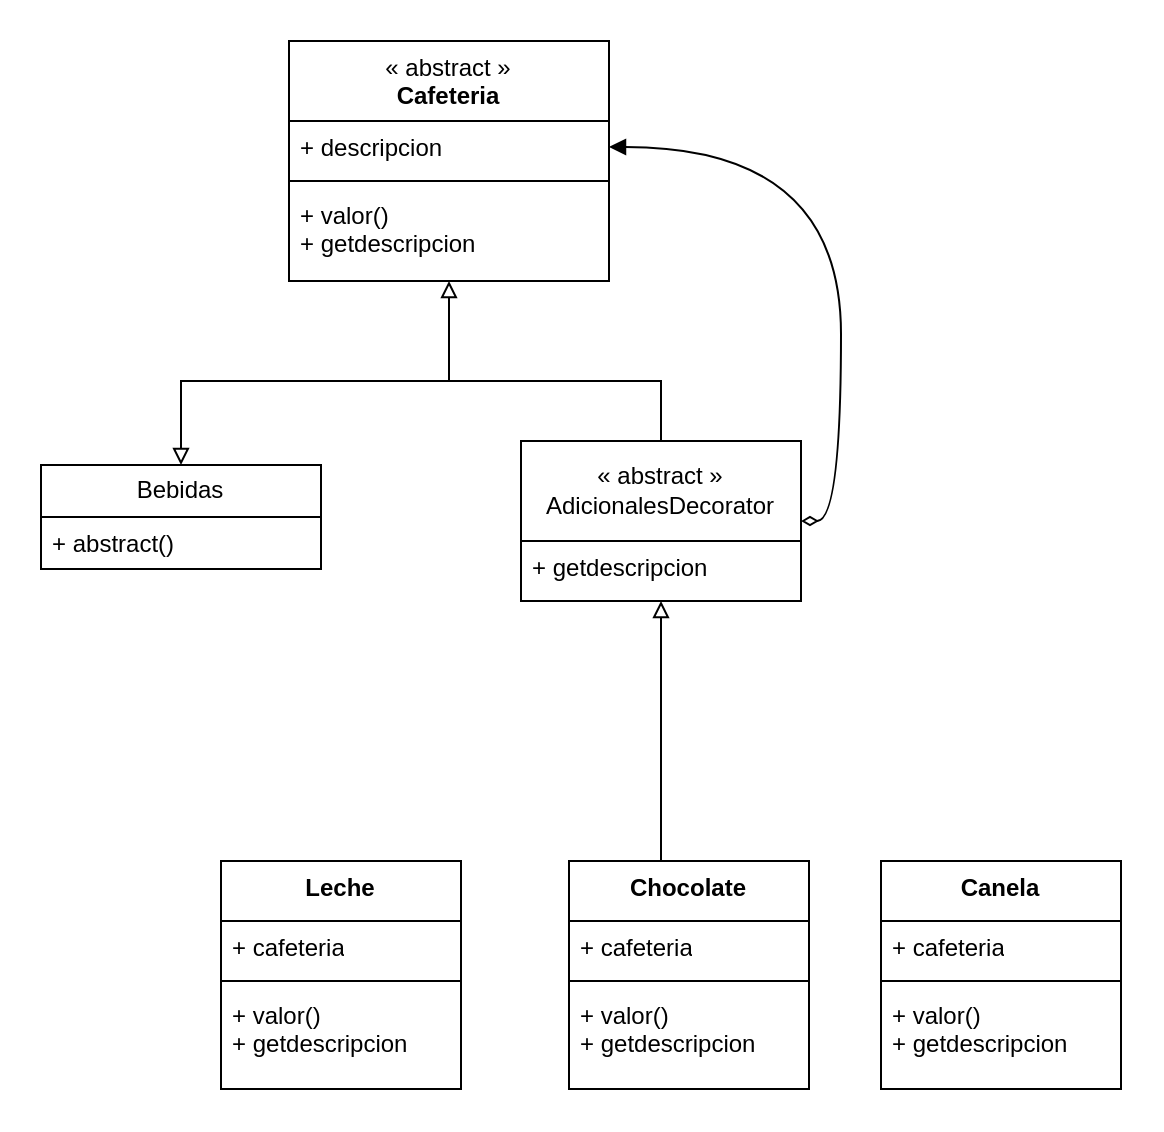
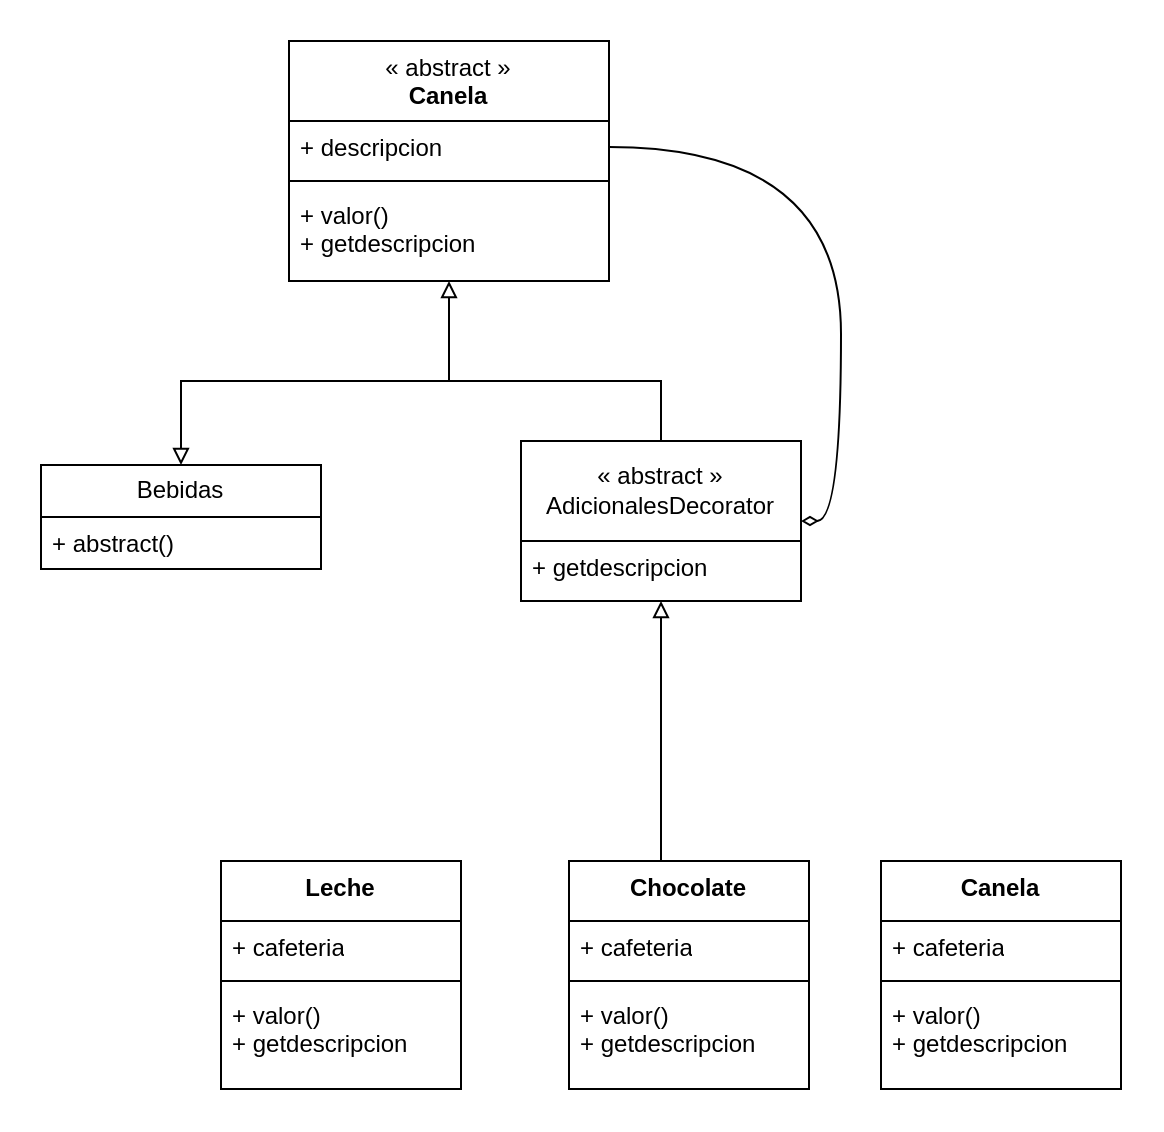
  <mxCell id="0" />
  <mxCell id="1" parent="0" />
  <mxCell id="2" style="edgeStyle=orthogonalEdgeStyle;rounded=0;orthogonalLoop=1;jettySize=auto;html=1;endArrow=none;endFill=0;startArrow=block;startFill=0;" edge="1" parent="1" source="3"><mxGeometry relative="1" as="geometry"><mxPoint x="224" y="190" as="targetPoint" /></mxGeometry></mxCell>
- <mxCell id="3" value="&lt;span style=&quot;font-weight: normal;&quot;&gt;« abstract »&lt;/span&gt;&lt;br&gt;Cafeteria" style="swimlane;fontStyle=1;align=center;verticalAlign=top;childLayout=stackLayout;horizontal=1;startSize=40;horizontalStack=0;resizeParent=1;resizeParentMax=0;resizeLast=0;collapsible=1;marginBottom=0;whiteSpace=wrap;html=1;" vertex="1" parent="1"><mxGeometry x="144" y="20" width="160" height="120" as="geometry"><mxRectangle x="334" y="100" width="90" height="30" as="alternateBounds" /></mxGeometry></mxCell>
+ <mxCell id="3" value="&lt;span style=&quot;font-weight: normal;&quot;&gt;« abstract »&lt;/span&gt;&lt;br&gt;Canela" style="swimlane;fontStyle=1;align=center;verticalAlign=top;childLayout=stackLayout;horizontal=1;startSize=40;horizontalStack=0;resizeParent=1;resizeParentMax=0;resizeLast=0;collapsible=1;marginBottom=0;whiteSpace=wrap;html=1;" vertex="1" parent="1"><mxGeometry x="144" y="20" width="160" height="120" as="geometry"><mxRectangle x="334" y="100" width="90" height="30" as="alternateBounds" /></mxGeometry></mxCell>
  <mxCell id="4" value="+ descripcion" style="text;strokeColor=none;fillColor=none;align=left;verticalAlign=top;spacingLeft=4;spacingRight=4;overflow=hidden;rotatable=0;points=[[0,0.5],[1,0.5]];portConstraint=eastwest;whiteSpace=wrap;html=1;" vertex="1" parent="3"><mxGeometry y="40" width="160" height="26" as="geometry" /></mxCell>
  <mxCell id="5" value="" style="line;strokeWidth=1;fillColor=none;align=left;verticalAlign=middle;spacingTop=-1;spacingLeft=3;spacingRight=3;rotatable=0;labelPosition=right;points=[];portConstraint=eastwest;strokeColor=inherit;" vertex="1" parent="3"><mxGeometry y="66" width="160" height="8" as="geometry" /></mxCell>
  <mxCell id="6" value="+ valor()&lt;br&gt;+ getdescripcion" style="text;strokeColor=none;fillColor=none;align=left;verticalAlign=top;spacingLeft=4;spacingRight=4;overflow=hidden;rotatable=0;points=[[0,0.5],[1,0.5]];portConstraint=eastwest;whiteSpace=wrap;html=1;" vertex="1" parent="3"><mxGeometry y="74" width="160" height="46" as="geometry" /></mxCell>
  <mxCell id="7" value="Bebidas" style="swimlane;fontStyle=0;childLayout=stackLayout;horizontal=1;startSize=26;fillColor=none;horizontalStack=0;resizeParent=1;resizeParentMax=0;resizeLast=0;collapsible=1;marginBottom=0;whiteSpace=wrap;html=1;" vertex="1" parent="1"><mxGeometry x="20" y="232" width="140" height="52" as="geometry" /></mxCell>
  <mxCell id="8" value="+ abstract()" style="text;strokeColor=none;fillColor=none;align=left;verticalAlign=top;spacingLeft=4;spacingRight=4;overflow=hidden;rotatable=0;points=[[0,0.5],[1,0.5]];portConstraint=eastwest;whiteSpace=wrap;html=1;" vertex="1" parent="7"><mxGeometry y="26" width="140" height="26" as="geometry" /></mxCell>
- <mxCell id="9" style="rounded=0;orthogonalLoop=1;jettySize=auto;html=1;exitX=1;exitY=0.5;exitDx=0;exitDy=0;entryX=1;entryY=0.5;entryDx=0;entryDy=0;edgeStyle=orthogonalEdgeStyle;endArrow=block;endFill=1;startArrow=diamondThin;startFill=0;curved=1;" edge="1" parent="1" source="11" target="4"><mxGeometry relative="1" as="geometry"><mxPoint x="420" y="80" as="targetPoint" /></mxGeometry></mxCell>
+ <mxCell id="9" style="rounded=0;orthogonalLoop=1;jettySize=auto;html=1;exitX=1;exitY=0.5;exitDx=0;exitDy=0;entryX=1;entryY=0.5;entryDx=0;entryDy=0;edgeStyle=orthogonalEdgeStyle;endArrow=none;endFill=1;startArrow=diamondThin;startFill=0;curved=1;" edge="1" parent="1" source="11" target="4"><mxGeometry relative="1" as="geometry"><mxPoint x="420" y="80" as="targetPoint" /></mxGeometry></mxCell>
  <mxCell id="10" style="edgeStyle=orthogonalEdgeStyle;rounded=0;orthogonalLoop=1;jettySize=auto;html=1;entryX=0.5;entryY=0;entryDx=0;entryDy=0;endArrow=block;endFill=0;" edge="1" parent="1" source="11" target="7"><mxGeometry relative="1" as="geometry"><Array as="points"><mxPoint x="330" y="190" /><mxPoint x="90" y="190" /></Array></mxGeometry></mxCell>
  <mxCell id="11" value="« abstract »&lt;br&gt;AdicionalesDecorator" style="swimlane;fontStyle=0;childLayout=stackLayout;horizontal=1;startSize=50;fillColor=none;horizontalStack=0;resizeParent=1;resizeParentMax=0;resizeLast=0;collapsible=1;marginBottom=0;whiteSpace=wrap;html=1;" vertex="1" parent="1"><mxGeometry x="260" y="220" width="140" height="80" as="geometry" /></mxCell>
  <mxCell id="12" value="+ getdescripcion" style="text;strokeColor=none;fillColor=none;align=left;verticalAlign=top;spacingLeft=4;spacingRight=4;overflow=hidden;rotatable=0;points=[[0,0.5],[1,0.5]];portConstraint=eastwest;whiteSpace=wrap;html=1;" vertex="1" parent="11"><mxGeometry y="50" width="140" height="30" as="geometry" /></mxCell>
  <mxCell id="13" value="Leche" style="swimlane;fontStyle=1;align=center;verticalAlign=top;childLayout=stackLayout;horizontal=1;startSize=30;horizontalStack=0;resizeParent=1;resizeParentMax=0;resizeLast=0;collapsible=1;marginBottom=0;whiteSpace=wrap;html=1;" vertex="1" parent="1"><mxGeometry x="110" y="430" width="120" height="114" as="geometry"><mxRectangle x="334" y="100" width="90" height="30" as="alternateBounds" /></mxGeometry></mxCell>
  <mxCell id="14" value="+ cafeteria" style="text;strokeColor=none;fillColor=none;align=left;verticalAlign=top;spacingLeft=4;spacingRight=4;overflow=hidden;rotatable=0;points=[[0,0.5],[1,0.5]];portConstraint=eastwest;whiteSpace=wrap;html=1;" vertex="1" parent="13"><mxGeometry y="30" width="120" height="26" as="geometry" /></mxCell>
  <mxCell id="15" value="" style="line;strokeWidth=1;fillColor=none;align=left;verticalAlign=middle;spacingTop=-1;spacingLeft=3;spacingRight=3;rotatable=0;labelPosition=right;points=[];portConstraint=eastwest;strokeColor=inherit;" vertex="1" parent="13"><mxGeometry y="56" width="120" height="8" as="geometry" /></mxCell>
  <mxCell id="16" value="+ valor()&lt;br&gt;+ getdescripcion" style="text;strokeColor=none;fillColor=none;align=left;verticalAlign=top;spacingLeft=4;spacingRight=4;overflow=hidden;rotatable=0;points=[[0,0.5],[1,0.5]];portConstraint=eastwest;whiteSpace=wrap;html=1;" vertex="1" parent="13"><mxGeometry y="64" width="120" height="50" as="geometry" /></mxCell>
  <mxCell id="17" style="edgeStyle=orthogonalEdgeStyle;rounded=0;orthogonalLoop=1;jettySize=auto;html=1;endArrow=block;endFill=0;entryX=0.595;entryY=0.889;entryDx=0;entryDy=0;entryPerimeter=0;" edge="1" parent="1"><mxGeometry relative="1" as="geometry"><mxPoint x="330" y="300" as="targetPoint" /><mxPoint x="346.7" y="433.33" as="sourcePoint" /><Array as="points"><mxPoint x="330" y="433" /></Array></mxGeometry></mxCell>
  <mxCell id="18" value="Chocolate" style="swimlane;fontStyle=1;align=center;verticalAlign=top;childLayout=stackLayout;horizontal=1;startSize=30;horizontalStack=0;resizeParent=1;resizeParentMax=0;resizeLast=0;collapsible=1;marginBottom=0;whiteSpace=wrap;html=1;" vertex="1" parent="1"><mxGeometry x="284" y="430" width="120" height="114" as="geometry"><mxRectangle x="334" y="100" width="90" height="30" as="alternateBounds" /></mxGeometry></mxCell>
  <mxCell id="19" value="+ cafeteria" style="text;strokeColor=none;fillColor=none;align=left;verticalAlign=top;spacingLeft=4;spacingRight=4;overflow=hidden;rotatable=0;points=[[0,0.5],[1,0.5]];portConstraint=eastwest;whiteSpace=wrap;html=1;" vertex="1" parent="18"><mxGeometry y="30" width="120" height="26" as="geometry" /></mxCell>
  <mxCell id="20" value="" style="line;strokeWidth=1;fillColor=none;align=left;verticalAlign=middle;spacingTop=-1;spacingLeft=3;spacingRight=3;rotatable=0;labelPosition=right;points=[];portConstraint=eastwest;strokeColor=inherit;" vertex="1" parent="18"><mxGeometry y="56" width="120" height="8" as="geometry" /></mxCell>
  <mxCell id="21" value="+ valor()&lt;br&gt;+ getdescripcion" style="text;strokeColor=none;fillColor=none;align=left;verticalAlign=top;spacingLeft=4;spacingRight=4;overflow=hidden;rotatable=0;points=[[0,0.5],[1,0.5]];portConstraint=eastwest;whiteSpace=wrap;html=1;" vertex="1" parent="18"><mxGeometry y="64" width="120" height="50" as="geometry" /></mxCell>
  <mxCell id="22" value="Canela" style="swimlane;fontStyle=1;align=center;verticalAlign=top;childLayout=stackLayout;horizontal=1;startSize=30;horizontalStack=0;resizeParent=1;resizeParentMax=0;resizeLast=0;collapsible=1;marginBottom=0;whiteSpace=wrap;html=1;" vertex="1" parent="1"><mxGeometry x="440" y="430" width="120" height="114" as="geometry"><mxRectangle x="334" y="100" width="90" height="30" as="alternateBounds" /></mxGeometry></mxCell>
  <mxCell id="23" value="+ cafeteria" style="text;strokeColor=none;fillColor=none;align=left;verticalAlign=top;spacingLeft=4;spacingRight=4;overflow=hidden;rotatable=0;points=[[0,0.5],[1,0.5]];portConstraint=eastwest;whiteSpace=wrap;html=1;" vertex="1" parent="22"><mxGeometry y="30" width="120" height="26" as="geometry" /></mxCell>
  <mxCell id="24" value="" style="line;strokeWidth=1;fillColor=none;align=left;verticalAlign=middle;spacingTop=-1;spacingLeft=3;spacingRight=3;rotatable=0;labelPosition=right;points=[];portConstraint=eastwest;strokeColor=inherit;" vertex="1" parent="22"><mxGeometry y="56" width="120" height="8" as="geometry" /></mxCell>
  <mxCell id="25" value="+ valor()&lt;br&gt;+ getdescripcion" style="text;strokeColor=none;fillColor=none;align=left;verticalAlign=top;spacingLeft=4;spacingRight=4;overflow=hidden;rotatable=0;points=[[0,0.5],[1,0.5]];portConstraint=eastwest;whiteSpace=wrap;html=1;" vertex="1" parent="22"><mxGeometry y="64" width="120" height="50" as="geometry" /></mxCell>
